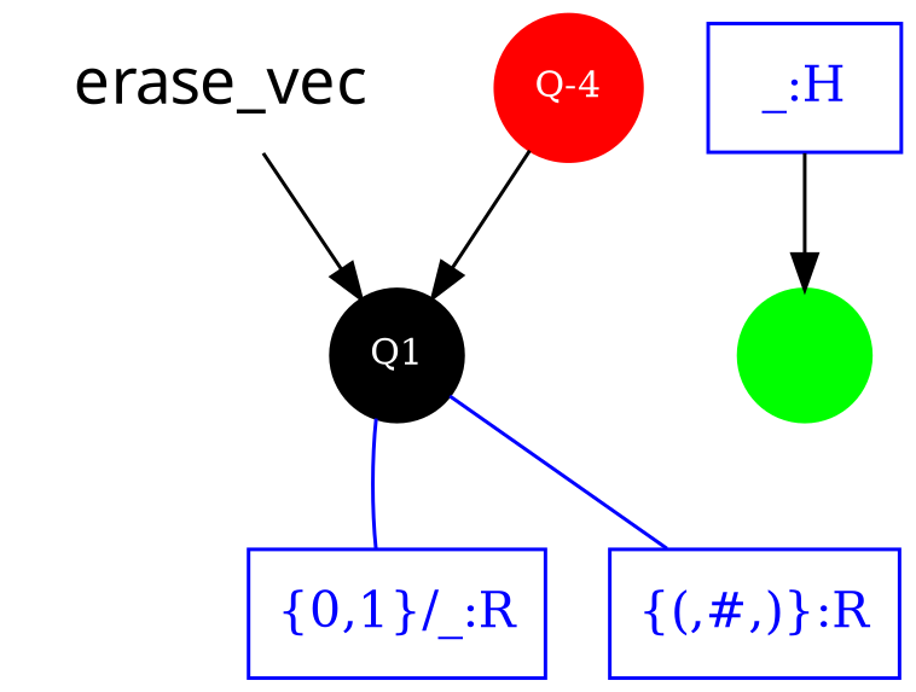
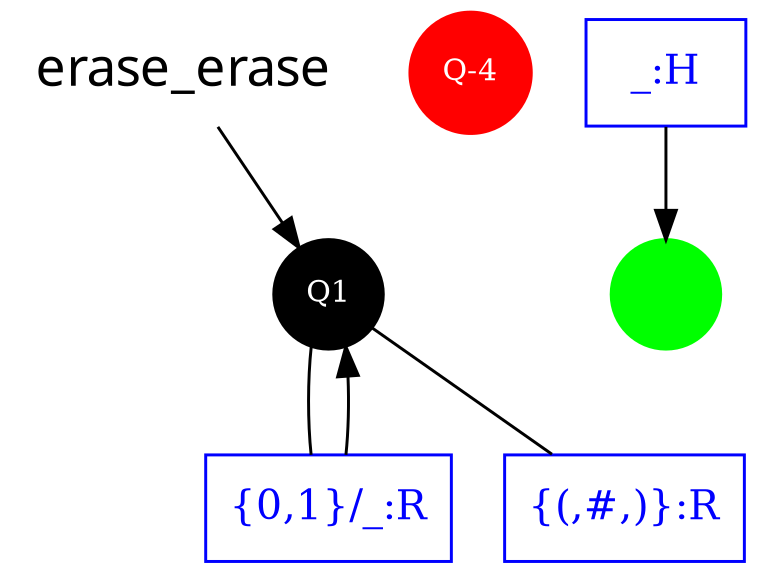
  digraph {
    node [fontsize=10 shape=circle color=blue fontcolor=blue peripheries=1 style=filled]
-   n1 [fontname=comic fontsize=18 label=erase_vec shape=plaintext color="" fontcolor="" peripheries="" style=""]
+   n1 [fontname=comic fontsize=18 label=erase_erase shape=plaintext color="" fontcolor="" peripheries="" style=""]
    Q1 [color=black fontcolor=white]
    n3 [fontsize=14 label="{0,1}/_:R" shape=box style=solid]
    n4 [fontsize=14 label="{(,#,)}:R" shape=box style=solid]
    n5 [fontsize=14 label="_:H" shape=box style=solid]
    Q0 [color=green fontcolor=green]
    n7 [color=red fontcolor=white label="Q-4"]
    n1 -> Q1
-   Q1 -> n3 [color=blue dir=none]
-   Q1 -> n4 [color=blue dir=none]
-   n7 -> Q1
+   Q1 -> n3 [color=black dir=none]
+   Q1 -> n4 [color=black dir=none]
+   n3 -> Q1
    n5 -> Q0
  }
